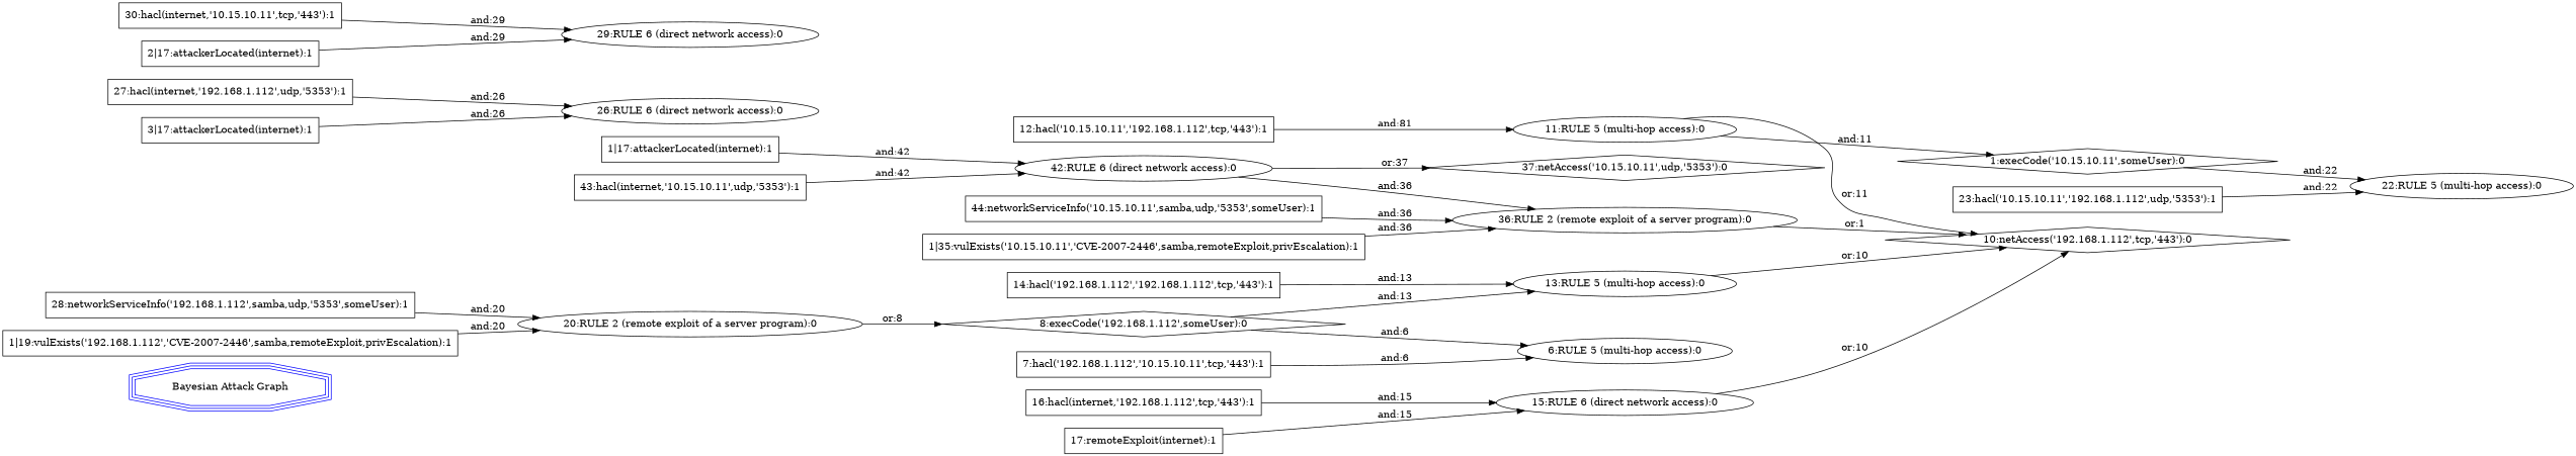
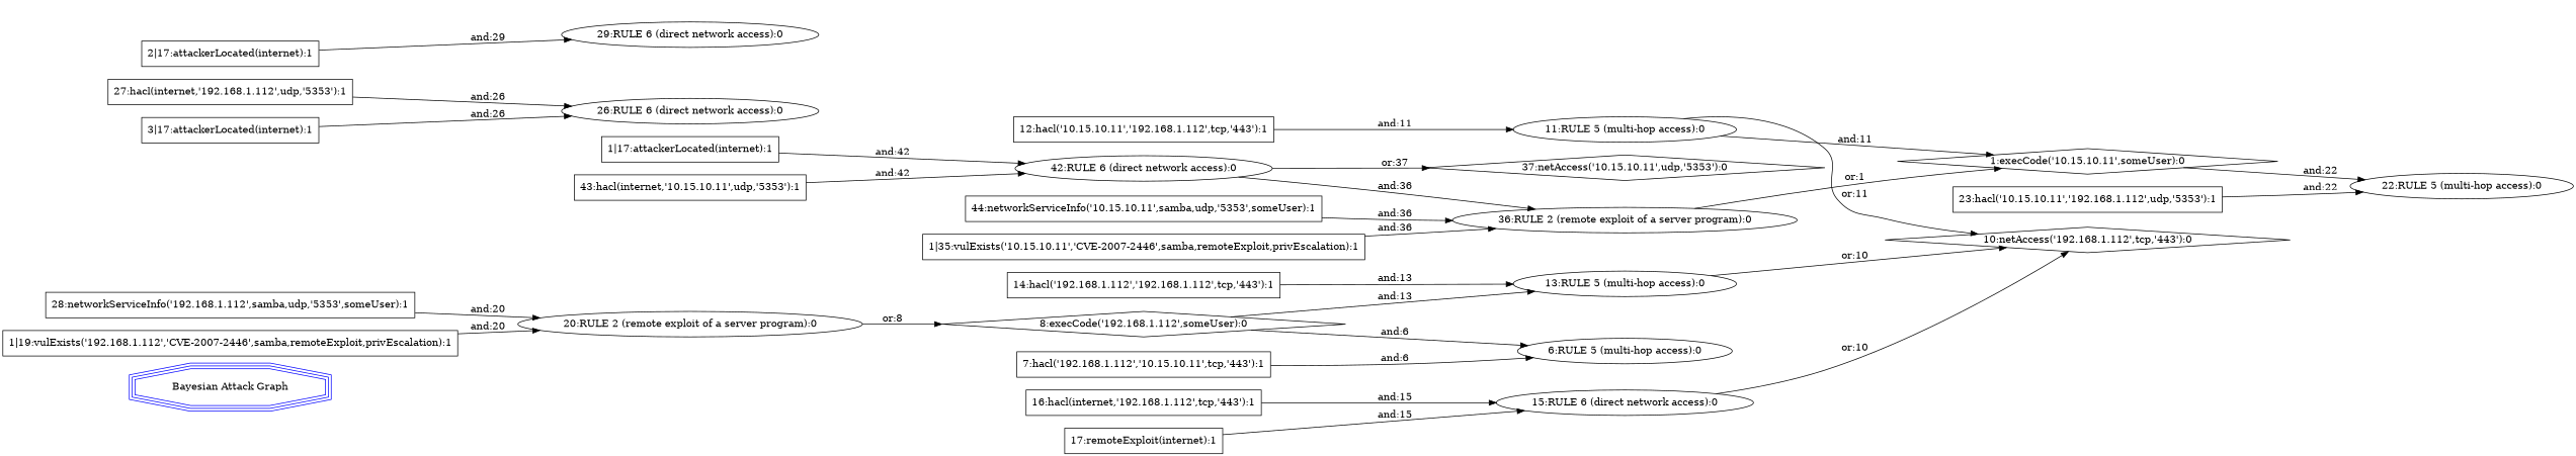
  digraph {
    rankdir=LR
    node [shape=box]
    n1 [color=blue label="Bayesian Attack Graph" shape=tripleoctagon]
    n2 [label="1:execCode('10.15.10.11',someUser):0" shape=diamond]
    n3 [label="22:RULE 5 (multi-hop access):0" shape=ellipse]
    n4 [label="11:RULE 5 (multi-hop access):0" shape=ellipse]
    n5 [label="10:netAccess('192.168.1.112',tcp,'443'):0" shape=diamond]
    n6 [label="6:RULE 5 (multi-hop access):0" shape=ellipse]
    n7 [label="7:hacl('192.168.1.112','10.15.10.11',tcp,'443'):1"]
    n8 [label="8:execCode('192.168.1.112',someUser):0" shape=diamond]
    n9 [label="13:RULE 5 (multi-hop access):0" shape=ellipse]
    n10 [label="12:hacl('10.15.10.11','192.168.1.112',tcp,'443'):1"]
    n11 [label="14:hacl('192.168.1.112','192.168.1.112',tcp,'443'):1"]
    n12 [label="15:RULE 6 (direct network access):0" shape=ellipse]
    n13 [label="16:hacl(internet,'192.168.1.112',tcp,'443'):1"]
    n14 [label="17:remoteExploit(internet):1"]
    n15 [label="20:RULE 2 (remote exploit of a server program):0" shape=ellipse]
    n16 [label="23:hacl('10.15.10.11','192.168.1.112',udp,'5353'):1"]
    n17 [label="26:RULE 6 (direct network access):0" shape=ellipse]
    n18 [label="27:hacl(internet,'192.168.1.112',udp,'5353'):1"]
    n19 [label="28:networkServiceInfo('192.168.1.112',samba,udp,'5353',someUser):1"]
    n20 [label="29:RULE 6 (direct network access):0" shape=ellipse]
-   n21 [label="30:hacl(internet,'10.15.10.11',tcp,'443'):1"]
    n22 [label="36:RULE 2 (remote exploit of a server program):0" shape=ellipse]
    n23 [label="37:netAccess('10.15.10.11',udp,'5353'):0" shape=diamond]
    n24 [label="42:RULE 6 (direct network access):0" shape=ellipse]
    n25 [label="43:hacl(internet,'10.15.10.11',udp,'5353'):1"]
    n26 [label="44:networkServiceInfo('10.15.10.11',samba,udp,'5353',someUser):1"]
    n27 [label="1|17:attackerLocated(internet):1"]
    n28 [label="2|17:attackerLocated(internet):1"]
    n29 [label="3|17:attackerLocated(internet):1"]
    n30 [label="1|19:vulExists('192.168.1.112','CVE-2007-2446',samba,remoteExploit,privEscalation):1"]
    n31 [label="1|35:vulExists('10.15.10.11','CVE-2007-2446',samba,remoteExploit,privEscalation):1"]
    n2 -> n3 [label="and:22"]
    n4 -> n2 [label="and:11"]
    n4 -> n5 [label="or:11"]
    n7 -> n6 [label="and:6"]
    n8 -> n6 [label="and:6"]
    n8 -> n9 [label="and:13"]
    n9 -> n5 [label="or:10"]
-   n10 -> n4 [label="and:81"]
+   n10 -> n4 [label="and:11"]
    n11 -> n9 [label="and:13"]
    n12 -> n5 [label="or:10"]
    n13 -> n12 [label="and:15"]
    n14 -> n12 [label="and:15"]
    n15 -> n8 [label="or:8"]
    n16 -> n3 [label="and:22"]
    n18 -> n17 [label="and:26"]
    n19 -> n15 [label="and:20"]
-   n21 -> n20 [label="and:29"]
-   n22 -> n5 [label="or:1"]
+   n22 -> n2 [label="or:1"]
    n24 -> n22 [label="and:36"]
    n24 -> n23 [label="or:37"]
    n25 -> n24 [label="and:42"]
    n26 -> n22 [label="and:36"]
    n27 -> n24 [label="and:42"]
    n28 -> n20 [label="and:29"]
    n29 -> n17 [label="and:26"]
    n30 -> n15 [label="and:20"]
    n31 -> n22 [label="and:36"]
  }
